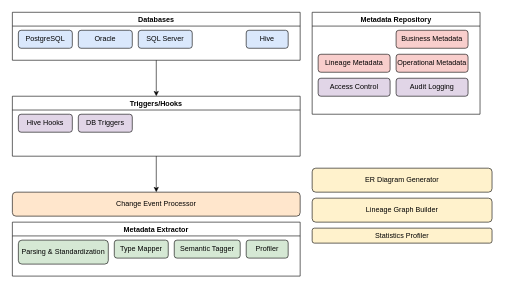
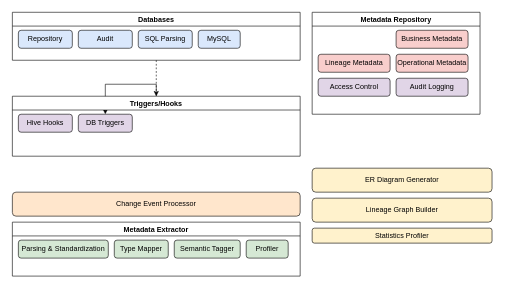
  <mxCell id="0" />
  <mxCell id="1" parent="0" />
- <mxCell id="2" style="edgeStyle=orthogonalEdgeStyle;rounded=0;orthogonalLoop=1;jettySize=auto;html=1;entryX=0.5;entryY=0;entryDx=0;entryDy=0;" edge="1" parent="1" source="3" target="10"><mxGeometry relative="1" as="geometry" /></mxCell>
+ <mxCell id="2" style="edgeStyle=orthogonalEdgeStyle;rounded=0;orthogonalLoop=1;jettySize=auto;html=1;entryX=0.5;entryY=0;entryDx=0;entryDy=0;dashed=1;" edge="1" parent="1" source="3" target="10"><mxGeometry relative="1" as="geometry" /></mxCell>
  <mxCell id="3" value="Databases" style="swimlane" vertex="1" parent="1"><mxGeometry x="20" y="20" width="480" height="80" as="geometry" /></mxCell>
- <mxCell id="4" value="PostgreSQL" style="rounded=1;whiteSpace=wrap;fillColor=#DAE8FC" vertex="1" parent="3"><mxGeometry x="10" y="30" width="90" height="30" as="geometry" /></mxCell>
- <mxCell id="5" value="Oracle" style="rounded=1;whiteSpace=wrap;fillColor=#DAE8FC" vertex="1" parent="3"><mxGeometry x="110" y="30" width="90" height="30" as="geometry" /></mxCell>
- <mxCell id="6" value="SQL Server" style="rounded=1;whiteSpace=wrap;fillColor=#DAE8FC" vertex="1" parent="3"><mxGeometry x="210" y="30" width="90" height="30" as="geometry" /></mxCell>
- <mxCell id="8" value="Hive" style="rounded=1;whiteSpace=wrap;fillColor=#DAE8FC" vertex="1" parent="3"><mxGeometry x="390" y="30" width="70" height="30" as="geometry" /></mxCell>
- <mxCell id="9" style="edgeStyle=orthogonalEdgeStyle;rounded=0;orthogonalLoop=1;jettySize=auto;html=1;entryX=0.5;entryY=0;entryDx=0;entryDy=0;" edge="1" parent="1" source="10" target="13"><mxGeometry relative="1" as="geometry" /></mxCell>
+ <mxCell id="4" value="Repository" style="rounded=1;whiteSpace=wrap;fillColor=#DAE8FC" vertex="1" parent="3"><mxGeometry x="10" y="30" width="90" height="30" as="geometry" /></mxCell>
+ <mxCell id="5" value="Audit" style="rounded=1;whiteSpace=wrap;fillColor=#DAE8FC" vertex="1" parent="3"><mxGeometry x="110" y="30" width="90" height="30" as="geometry" /></mxCell>
+ <mxCell id="6" value="SQL Parsing" style="rounded=1;whiteSpace=wrap;fillColor=#DAE8FC" vertex="1" parent="3"><mxGeometry x="210" y="30" width="90" height="30" as="geometry" /></mxCell>
+ <mxCell id="7" value="MySQL" style="rounded=1;whiteSpace=wrap;fillColor=#DAE8FC" vertex="1" parent="3"><mxGeometry x="310" y="30" width="70" height="30" as="geometry" /></mxCell>
+ <mxCell id="9" style="edgeStyle=orthogonalEdgeStyle;rounded=0;orthogonalLoop=1;jettySize=auto;html=1;" edge="1" parent="1" source="10" target="12"><mxGeometry relative="1" as="geometry" /></mxCell>
  <mxCell id="10" value="Triggers/Hooks" style="swimlane" vertex="1" parent="1"><mxGeometry x="20" y="160" width="480" height="100" as="geometry" /></mxCell>
  <mxCell id="11" value="Hive Hooks" style="rounded=1;whiteSpace=wrap;fillColor=#E1D5E7" vertex="1" parent="10"><mxGeometry x="10" y="30" width="90" height="30" as="geometry" /></mxCell>
  <mxCell id="12" value="DB Triggers" style="rounded=1;whiteSpace=wrap;fillColor=#E1D5E7" vertex="1" parent="10"><mxGeometry x="110" y="30" width="90" height="30" as="geometry" /></mxCell>
  <mxCell id="13" value="Change Event Processor" style="rounded=1;whiteSpace=wrap;fillColor=#FFE6CC" vertex="1" parent="1"><mxGeometry x="20" y="320" width="480" height="40" as="geometry" /></mxCell>
  <mxCell id="14" value="Metadata Extractor" style="swimlane" vertex="1" parent="1"><mxGeometry x="20" y="370" width="480" height="90" as="geometry" /></mxCell>
- <mxCell id="15" value="Parsing &amp; Standardization" style="rounded=1;whiteSpace=wrap;fillColor=#D5E8D4" vertex="1" parent="14"><mxGeometry x="10" y="30" width="150" height="40" as="geometry" /></mxCell>
+ <mxCell id="15" value="Parsing &amp; Standardization" style="rounded=1;whiteSpace=wrap;fillColor=#D5E8D4" vertex="1" parent="14"><mxGeometry x="10" y="30" width="150" height="30" as="geometry" /></mxCell>
  <mxCell id="16" value="Type Mapper" style="rounded=1;whiteSpace=wrap;fillColor=#D5E8D4" vertex="1" parent="14"><mxGeometry x="170" y="30" width="90" height="30" as="geometry" /></mxCell>
  <mxCell id="17" value="Semantic Tagger" style="rounded=1;whiteSpace=wrap;fillColor=#D5E8D4" vertex="1" parent="14"><mxGeometry x="270" y="30" width="110" height="30" as="geometry" /></mxCell>
  <mxCell id="18" value="Profiler" style="rounded=1;whiteSpace=wrap;fillColor=#D5E8D4" vertex="1" parent="14"><mxGeometry x="390" y="30" width="70" height="30" as="geometry" /></mxCell>
  <mxCell id="19" value="Metadata Repository" style="swimlane" vertex="1" parent="1"><mxGeometry x="520" y="20" width="280" height="170" as="geometry" /></mxCell>
  <mxCell id="20" value="Business Metadata" style="rounded=1;whiteSpace=wrap;fillColor=#F8CECC" vertex="1" parent="19"><mxGeometry x="140" y="30" width="120" height="30" as="geometry" /></mxCell>
  <mxCell id="21" value="Lineage Metadata" style="rounded=1;whiteSpace=wrap;fillColor=#F8CECC" vertex="1" parent="19"><mxGeometry x="10" y="70" width="120" height="30" as="geometry" /></mxCell>
  <mxCell id="22" value="Operational Metadata" style="rounded=1;whiteSpace=wrap;fillColor=#F8CECC" vertex="1" parent="19"><mxGeometry x="140" y="70" width="120" height="30" as="geometry" /></mxCell>
  <mxCell id="23" value="Access Control" style="rounded=1;whiteSpace=wrap;fillColor=#E1D5E7" vertex="1" parent="19"><mxGeometry x="10" y="110" width="120" height="30" as="geometry" /></mxCell>
  <mxCell id="24" value="Audit Logging" style="rounded=1;whiteSpace=wrap;fillColor=#E1D5E7" vertex="1" parent="19"><mxGeometry x="140" y="110" width="120" height="30" as="geometry" /></mxCell>
  <mxCell id="25" value="ER Diagram Generator" style="rounded=1;whiteSpace=wrap;fillColor=#FFF2CC" vertex="1" parent="1"><mxGeometry x="520" y="280" width="300" height="40" as="geometry" /></mxCell>
  <mxCell id="26" value="Lineage Graph Builder" style="rounded=1;whiteSpace=wrap;fillColor=#FFF2CC" vertex="1" parent="1"><mxGeometry x="520" y="330" width="300" height="40" as="geometry" /></mxCell>
  <mxCell id="27" value="Statistics Profiler" style="rounded=1;whiteSpace=wrap;fillColor=#FFF2CC" vertex="1" parent="1"><mxGeometry x="520" y="380" width="300" height="25" as="geometry" /></mxCell>
